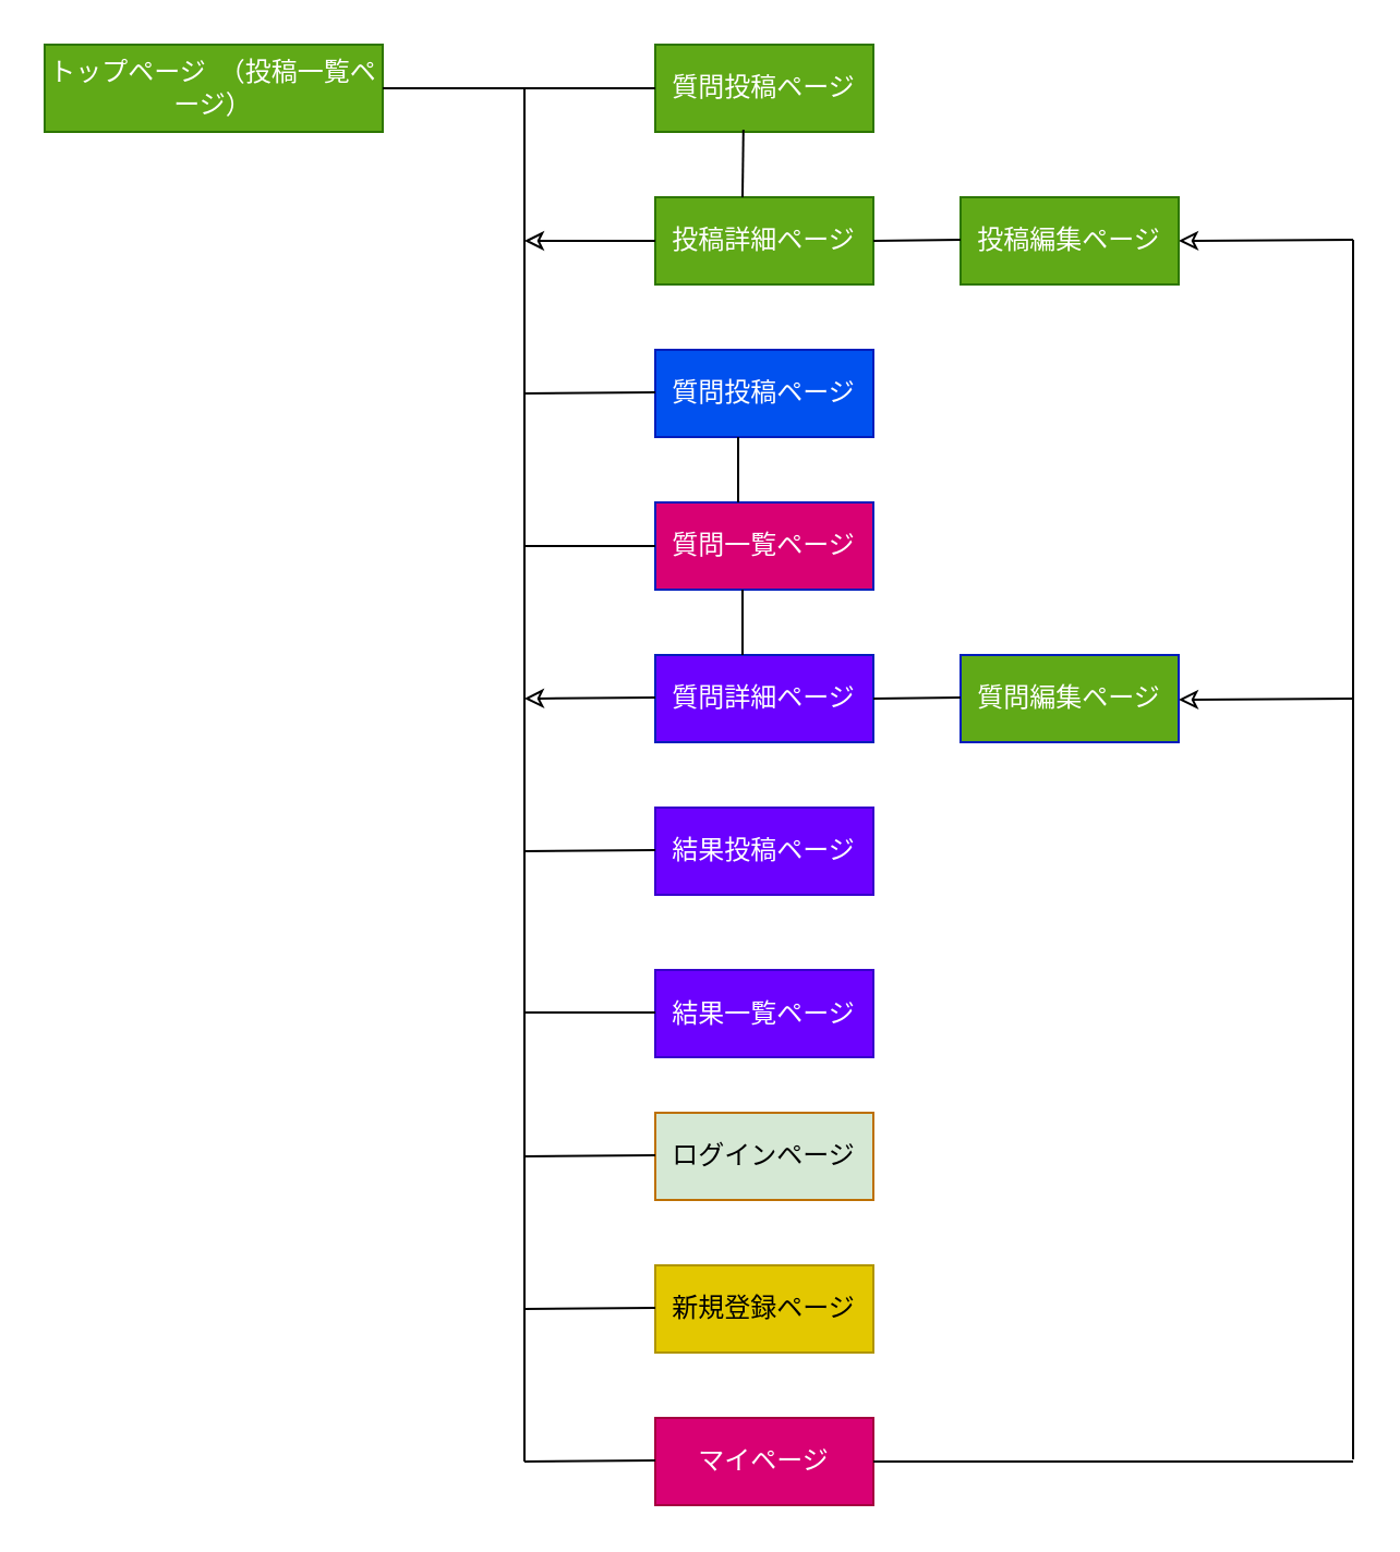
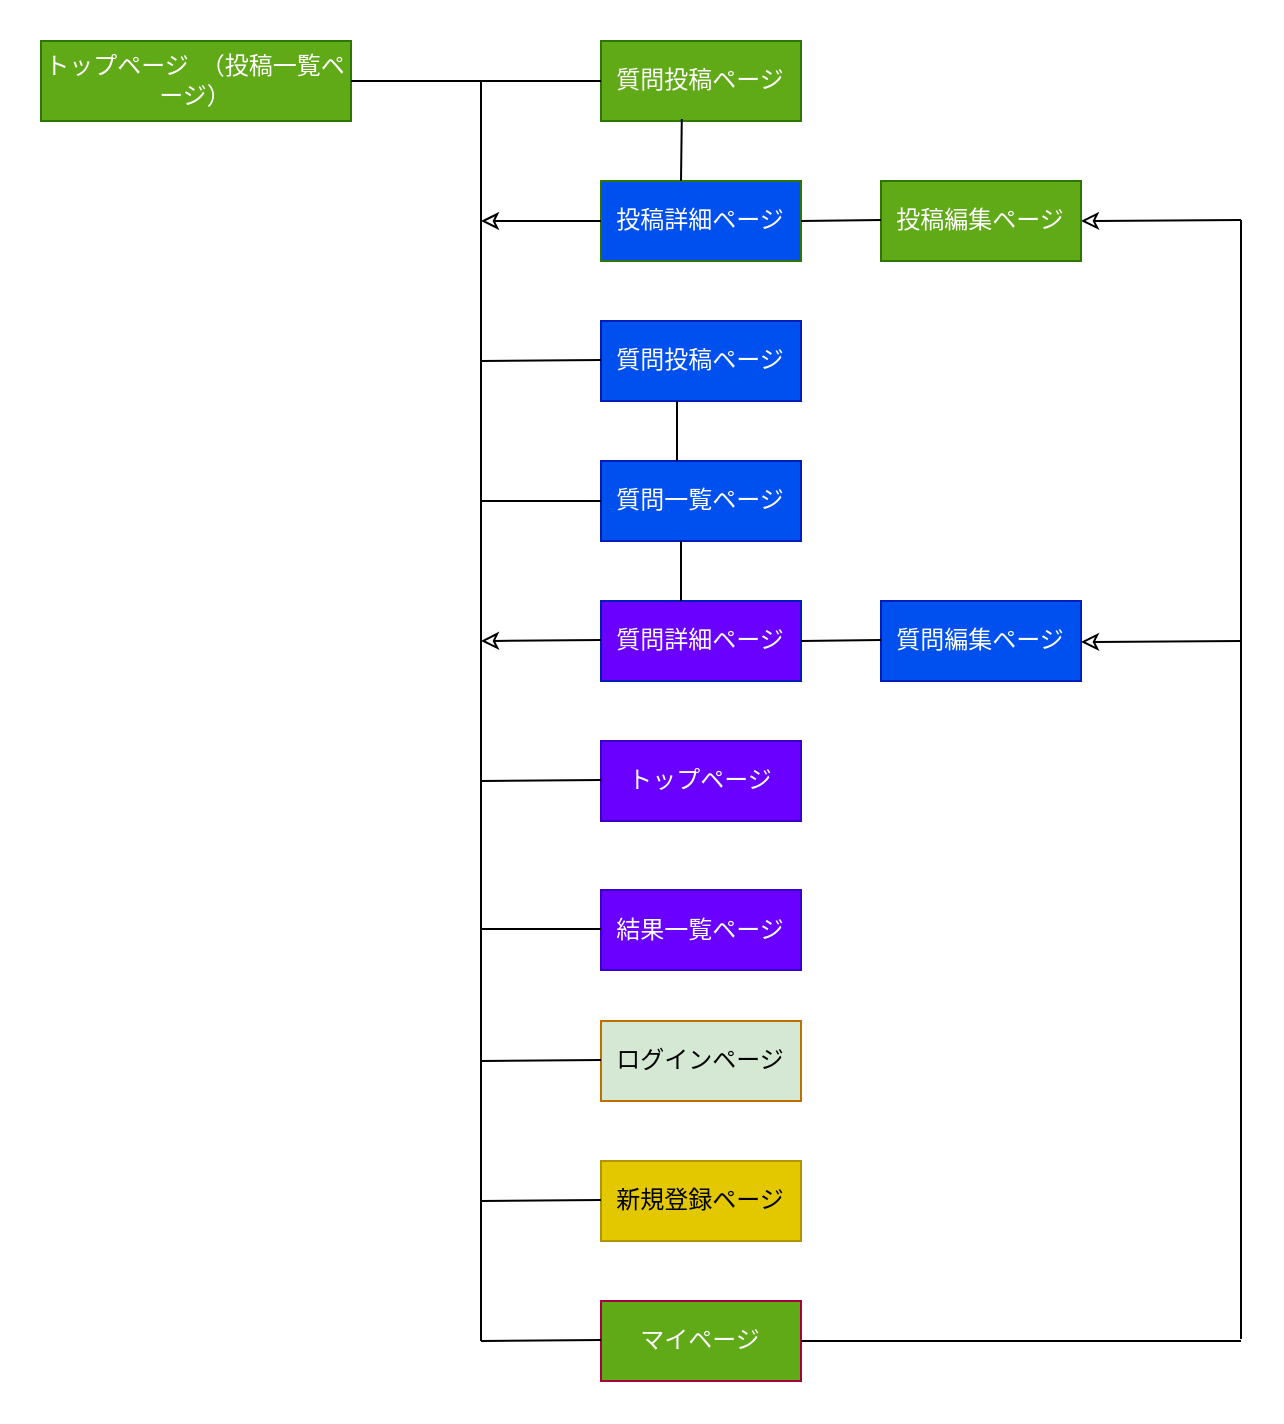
  <mxCell id="0" />
  <mxCell id="1" parent="0" />
  <mxCell id="2" value="トップページ　（投稿一覧ページ）" style="whiteSpace=wrap;html=1;align=center;fillColor=#60a917;fontColor=#ffffff;strokeColor=#2D7600;" vertex="1" parent="1"><mxGeometry x="20" y="20" width="155" height="40" as="geometry" /></mxCell>
  <mxCell id="3" value="質問投稿ページ" style="whiteSpace=wrap;html=1;align=center;fillColor=#60a917;fontColor=#ffffff;strokeColor=#2D7600;" vertex="1" parent="1"><mxGeometry x="300" y="20" width="100" height="40" as="geometry" /></mxCell>
- <mxCell id="4" value="結果投稿ページ" style="whiteSpace=wrap;html=1;align=center;fillColor=#6a00ff;fontColor=#ffffff;strokeColor=#3700CC;" vertex="1" parent="1"><mxGeometry x="300" y="370" width="100" height="40" as="geometry" /></mxCell>
+ <mxCell id="4" value="トップページ" style="whiteSpace=wrap;html=1;align=center;fillColor=#6a00ff;fontColor=#ffffff;strokeColor=#3700CC;" vertex="1" parent="1"><mxGeometry x="300" y="370" width="100" height="40" as="geometry" /></mxCell>
  <mxCell id="5" value="質問投稿ページ" style="whiteSpace=wrap;html=1;align=center;fillColor=#0050ef;fontColor=#ffffff;strokeColor=#001DBC;" vertex="1" parent="1"><mxGeometry x="300" y="160" width="100" height="40" as="geometry" /></mxCell>
  <mxCell id="6" value="結果一覧ページ" style="whiteSpace=wrap;html=1;align=center;fillColor=#6a00ff;fontColor=#ffffff;strokeColor=#3700CC;" vertex="1" parent="1"><mxGeometry x="300" y="444.5" width="100" height="40" as="geometry" /></mxCell>
- <mxCell id="7" value="投稿詳細ページ" style="whiteSpace=wrap;html=1;align=center;fillColor=#60a917;fontColor=#ffffff;strokeColor=#2D7600;" vertex="1" parent="1"><mxGeometry x="300" y="90" width="100" height="40" as="geometry" /></mxCell>
+ <mxCell id="7" value="投稿詳細ページ" style="whiteSpace=wrap;html=1;align=center;fillColor=#0050ef;fontColor=#ffffff;strokeColor=#2D7600;" vertex="1" parent="1"><mxGeometry x="300" y="90" width="100" height="40" as="geometry" /></mxCell>
  <mxCell id="8" value="" style="endArrow=none;html=1;rounded=0;exitX=1;exitY=0.5;exitDx=0;exitDy=0;entryX=0;entryY=0.5;entryDx=0;entryDy=0;" edge="1" parent="1" source="2" target="3"><mxGeometry relative="1" as="geometry"><mxPoint x="230" y="40" as="sourcePoint" /><mxPoint x="290" y="40" as="targetPoint" /></mxGeometry></mxCell>
  <mxCell id="9" value="" style="endArrow=none;html=1;rounded=0;entryX=0.404;entryY=0.975;entryDx=0;entryDy=0;entryPerimeter=0;" edge="1" parent="1" target="3"><mxGeometry relative="1" as="geometry"><mxPoint x="340" y="90" as="sourcePoint" /><mxPoint x="340" y="70" as="targetPoint" /></mxGeometry></mxCell>
  <mxCell id="10" value="質問詳細ページ" style="whiteSpace=wrap;html=1;align=center;fillColor=#6a00ff;fontColor=#ffffff;strokeColor=#001DBC;" vertex="1" parent="1"><mxGeometry x="300" y="300" width="100" height="40" as="geometry" /></mxCell>
- <mxCell id="11" value="質問一覧ページ" style="whiteSpace=wrap;html=1;align=center;fillColor=#d80073;fontColor=#ffffff;strokeColor=#001DBC;" vertex="1" parent="1"><mxGeometry x="300" y="230" width="100" height="40" as="geometry" /></mxCell>
+ <mxCell id="11" value="質問一覧ページ" style="whiteSpace=wrap;html=1;align=center;fillColor=#0050ef;fontColor=#ffffff;strokeColor=#001DBC;" vertex="1" parent="1"><mxGeometry x="300" y="230" width="100" height="40" as="geometry" /></mxCell>
  <mxCell id="12" value="" style="endArrow=none;html=1;rounded=0;" edge="1" parent="1"><mxGeometry relative="1" as="geometry"><mxPoint x="340" y="270" as="sourcePoint" /><mxPoint x="340" y="300" as="targetPoint" /></mxGeometry></mxCell>
  <mxCell id="13" value="" style="endArrow=none;html=1;rounded=0;" edge="1" parent="1"><mxGeometry relative="1" as="geometry"><mxPoint x="338" y="200" as="sourcePoint" /><mxPoint x="338" y="230" as="targetPoint" /></mxGeometry></mxCell>
  <mxCell id="14" value="ログインページ" style="whiteSpace=wrap;html=1;align=center;fillColor=#d5e8d4;fontColor=#000000;strokeColor=#BD7000;" vertex="1" parent="1"><mxGeometry x="300" y="510" width="100" height="40" as="geometry" /></mxCell>
  <mxCell id="15" value="新規登録ページ" style="whiteSpace=wrap;html=1;align=center;fillColor=#e3c800;fontColor=#000000;strokeColor=#B09500;" vertex="1" parent="1"><mxGeometry x="300" y="580" width="100" height="40" as="geometry" /></mxCell>
  <mxCell id="16" value="" style="endArrow=none;html=1;rounded=0;" edge="1" parent="1"><mxGeometry relative="1" as="geometry"><mxPoint x="240" y="40" as="sourcePoint" /><mxPoint x="240" y="670" as="targetPoint" /></mxGeometry></mxCell>
  <mxCell id="17" value="" style="endArrow=none;html=1;rounded=0;entryX=0;entryY=0.5;entryDx=0;entryDy=0;startArrow=classic;startFill=0;" edge="1" parent="1" target="7"><mxGeometry relative="1" as="geometry"><mxPoint x="240" y="110" as="sourcePoint" /><mxPoint x="296" y="110" as="targetPoint" /></mxGeometry></mxCell>
  <mxCell id="18" value="" style="endArrow=none;html=1;rounded=0;" edge="1" parent="1"><mxGeometry relative="1" as="geometry"><mxPoint x="240" y="180" as="sourcePoint" /><mxPoint x="300" y="179.5" as="targetPoint" /></mxGeometry></mxCell>
  <mxCell id="19" value="" style="endArrow=none;html=1;rounded=0;entryX=0;entryY=0.5;entryDx=0;entryDy=0;startArrow=none;startFill=0;" edge="1" parent="1" target="11"><mxGeometry relative="1" as="geometry"><mxPoint x="240" y="250" as="sourcePoint" /><mxPoint x="296" y="249.5" as="targetPoint" /></mxGeometry></mxCell>
  <mxCell id="20" value="" style="endArrow=none;html=1;rounded=0;" edge="1" parent="1"><mxGeometry relative="1" as="geometry"><mxPoint x="240" y="390" as="sourcePoint" /><mxPoint x="300" y="389.5" as="targetPoint" /></mxGeometry></mxCell>
  <mxCell id="21" value="" style="endArrow=none;html=1;rounded=0;" edge="1" parent="1"><mxGeometry relative="1" as="geometry"><mxPoint x="240" y="464" as="sourcePoint" /><mxPoint x="300" y="464" as="targetPoint" /></mxGeometry></mxCell>
  <mxCell id="22" value="" style="endArrow=none;html=1;rounded=0;" edge="1" parent="1"><mxGeometry relative="1" as="geometry"><mxPoint x="240" y="530" as="sourcePoint" /><mxPoint x="300" y="529.5" as="targetPoint" /></mxGeometry></mxCell>
  <mxCell id="23" value="" style="endArrow=none;html=1;rounded=0;" edge="1" parent="1"><mxGeometry relative="1" as="geometry"><mxPoint x="240" y="600" as="sourcePoint" /><mxPoint x="300" y="599.5" as="targetPoint" /></mxGeometry></mxCell>
- <mxCell id="24" value="マイページ" style="whiteSpace=wrap;html=1;align=center;fillColor=#d80073;fontColor=#ffffff;strokeColor=#A50040;" vertex="1" parent="1"><mxGeometry x="300" y="650" width="100" height="40" as="geometry" /></mxCell>
+ <mxCell id="24" value="マイページ" style="whiteSpace=wrap;html=1;align=center;fillColor=#60a917;fontColor=#ffffff;strokeColor=#A50040;" vertex="1" parent="1"><mxGeometry x="300" y="650" width="100" height="40" as="geometry" /></mxCell>
  <mxCell id="25" value="" style="endArrow=none;html=1;rounded=0;" edge="1" parent="1"><mxGeometry relative="1" as="geometry"><mxPoint x="240" y="670" as="sourcePoint" /><mxPoint x="300" y="669.5" as="targetPoint" /></mxGeometry></mxCell>
  <mxCell id="26" value="" style="endArrow=none;html=1;rounded=0;exitX=1;exitY=0.5;exitDx=0;exitDy=0;" edge="1" parent="1" source="24"><mxGeometry relative="1" as="geometry"><mxPoint x="540" y="669.5" as="sourcePoint" /><mxPoint x="620" y="670" as="targetPoint" /></mxGeometry></mxCell>
  <mxCell id="27" value="" style="endArrow=none;html=1;rounded=0;" edge="1" parent="1"><mxGeometry relative="1" as="geometry"><mxPoint x="620" y="669" as="sourcePoint" /><mxPoint x="620" y="109.5" as="targetPoint" /></mxGeometry></mxCell>
  <mxCell id="28" value="" style="endArrow=none;html=1;rounded=0;exitX=1;exitY=0.5;exitDx=0;exitDy=0;startArrow=classic;startFill=0;" edge="1" parent="1"><mxGeometry relative="1" as="geometry"><mxPoint x="540" y="110" as="sourcePoint" /><mxPoint x="620" y="109.5" as="targetPoint" /></mxGeometry></mxCell>
  <mxCell id="29" value="" style="endArrow=none;html=1;rounded=0;startArrow=classic;startFill=0;" edge="1" parent="1"><mxGeometry relative="1" as="geometry"><mxPoint x="540" y="320.5" as="sourcePoint" /><mxPoint x="620" y="320" as="targetPoint" /></mxGeometry></mxCell>
  <mxCell id="30" value="投稿編集ページ" style="whiteSpace=wrap;html=1;align=center;fillColor=#60a917;fontColor=#ffffff;strokeColor=#2D7600;" vertex="1" parent="1"><mxGeometry x="440" y="90" width="100" height="40" as="geometry" /></mxCell>
  <mxCell id="31" value="" style="endArrow=none;html=1;rounded=0;" edge="1" parent="1"><mxGeometry relative="1" as="geometry"><mxPoint x="400" y="110" as="sourcePoint" /><mxPoint x="440" y="109.5" as="targetPoint" /></mxGeometry></mxCell>
- <mxCell id="32" value="質問編集ページ" style="whiteSpace=wrap;html=1;align=center;fillColor=#60a917;fontColor=#ffffff;strokeColor=#001DBC;" vertex="1" parent="1"><mxGeometry x="440" y="300" width="100" height="40" as="geometry" /></mxCell>
+ <mxCell id="32" value="質問編集ページ" style="whiteSpace=wrap;html=1;align=center;fillColor=#0050ef;fontColor=#ffffff;strokeColor=#001DBC;" vertex="1" parent="1"><mxGeometry x="440" y="300" width="100" height="40" as="geometry" /></mxCell>
  <mxCell id="33" value="" style="endArrow=none;html=1;rounded=0;" edge="1" parent="1"><mxGeometry relative="1" as="geometry"><mxPoint x="400" y="320" as="sourcePoint" /><mxPoint x="440" y="319.5" as="targetPoint" /></mxGeometry></mxCell>
  <mxCell id="34" value="" style="endArrow=none;html=1;rounded=0;startArrow=classic;startFill=0;" edge="1" parent="1"><mxGeometry relative="1" as="geometry"><mxPoint x="240" y="320" as="sourcePoint" /><mxPoint x="300" y="319.5" as="targetPoint" /></mxGeometry></mxCell>
